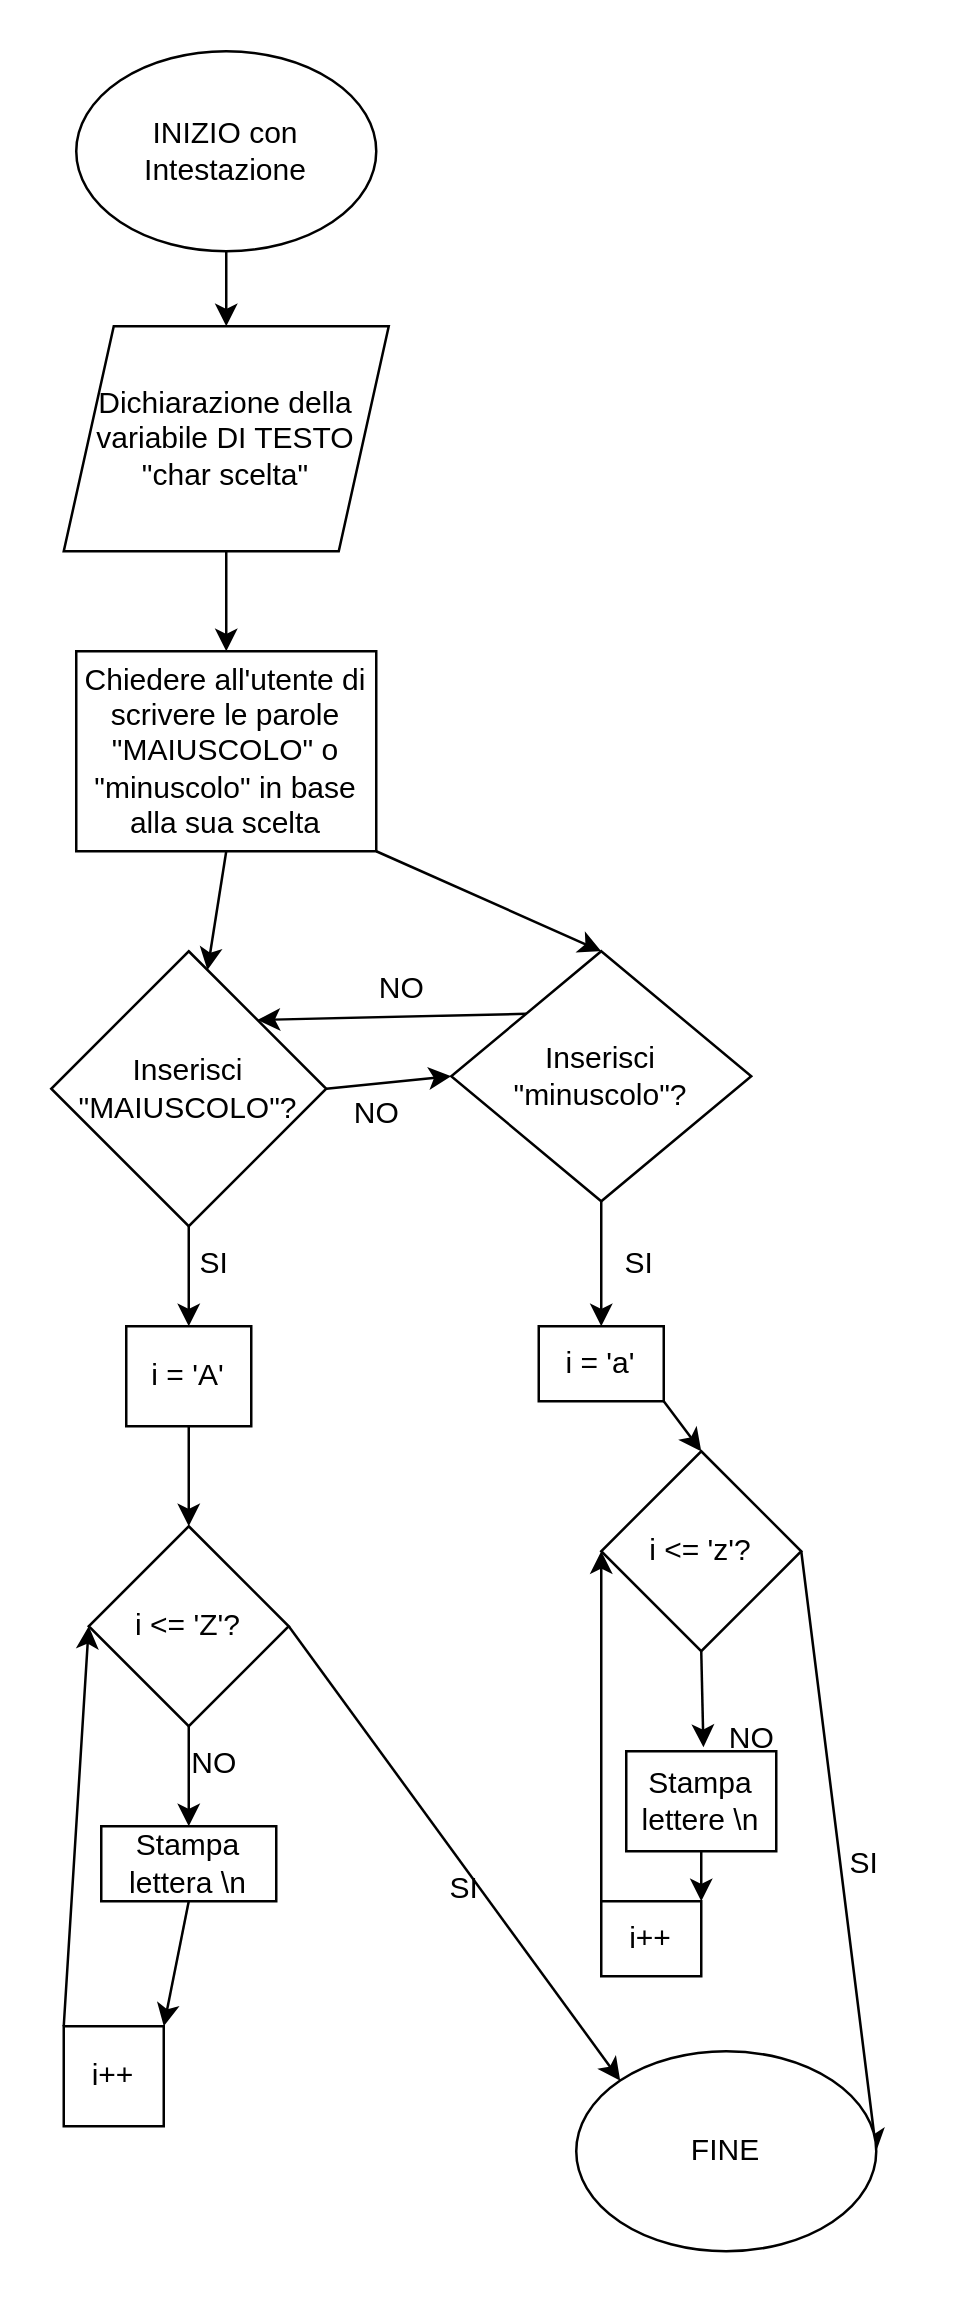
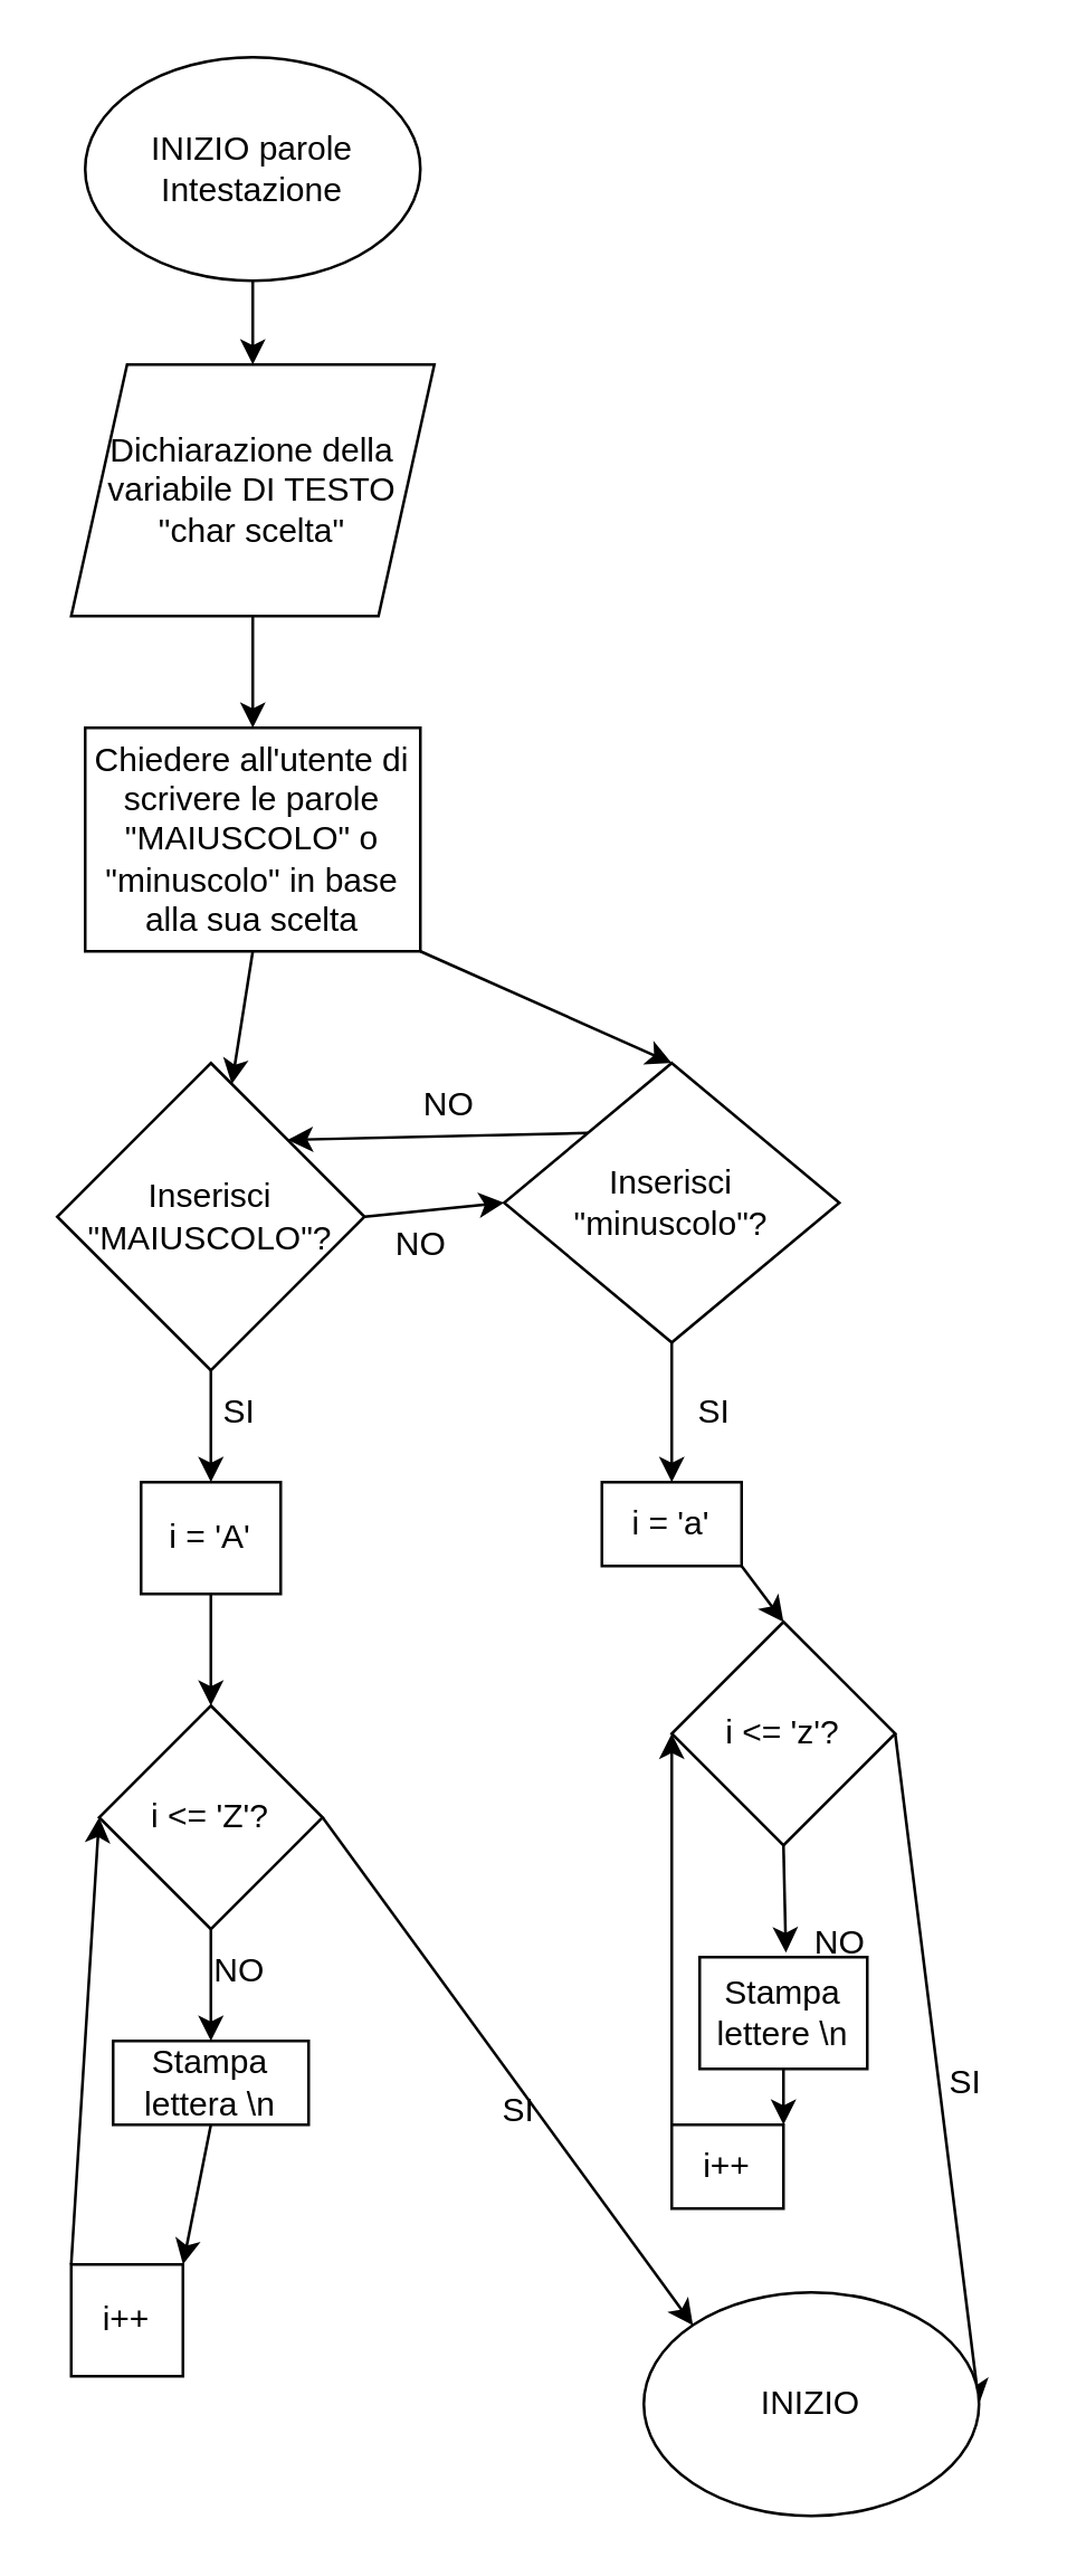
  <mxCell id="0" />
  <mxCell id="1" parent="0" />
  <mxCell id="2" style="edgeStyle=none;html=1;exitX=0.5;exitY=1;exitDx=0;exitDy=0;" edge="1" parent="1" source="3"><mxGeometry relative="1" as="geometry"><mxPoint x="90" y="130" as="targetPoint" /></mxGeometry></mxCell>
- <mxCell id="3" value="INIZIO con Intestazione" style="ellipse;whiteSpace=wrap;html=1;" vertex="1" parent="1"><mxGeometry x="30" y="20" width="120" height="80" as="geometry" /></mxCell>
+ <mxCell id="3" value="INIZIO parole Intestazione" style="ellipse;whiteSpace=wrap;html=1;" vertex="1" parent="1"><mxGeometry x="30" y="20" width="120" height="80" as="geometry" /></mxCell>
  <mxCell id="4" style="edgeStyle=none;html=1;exitX=0.5;exitY=1;exitDx=0;exitDy=0;" edge="1" parent="1" source="5" target="8"><mxGeometry relative="1" as="geometry"><mxPoint x="90" y="250" as="targetPoint" /></mxGeometry></mxCell>
  <mxCell id="5" value="Dichiarazione della variabile DI TESTO &quot;char scelta&quot;" style="shape=parallelogram;perimeter=parallelogramPerimeter;whiteSpace=wrap;html=1;fixedSize=1;" vertex="1" parent="1"><mxGeometry x="25" y="130" width="130" height="90" as="geometry" /></mxCell>
  <mxCell id="6" style="edgeStyle=none;html=1;exitX=0.5;exitY=1;exitDx=0;exitDy=0;" edge="1" parent="1" source="8" target="11"><mxGeometry relative="1" as="geometry"><mxPoint x="90" y="380" as="targetPoint" /></mxGeometry></mxCell>
  <mxCell id="7" style="edgeStyle=none;html=1;exitX=1;exitY=1;exitDx=0;exitDy=0;entryX=0.5;entryY=0;entryDx=0;entryDy=0;" edge="1" parent="1" source="8" target="14"><mxGeometry relative="1" as="geometry" /></mxCell>
  <mxCell id="8" value="Chiedere all'utente di scrivere le parole &quot;MAIUSCOLO&quot; o &quot;minuscolo&quot; in base alla sua scelta" style="rounded=0;whiteSpace=wrap;html=1;" vertex="1" parent="1"><mxGeometry x="30" y="260" width="120" height="80" as="geometry" /></mxCell>
  <mxCell id="9" style="edgeStyle=none;html=1;exitX=0.5;exitY=1;exitDx=0;exitDy=0;" edge="1" parent="1" source="11"><mxGeometry relative="1" as="geometry"><mxPoint x="75" y="530" as="targetPoint" /></mxGeometry></mxCell>
  <mxCell id="10" style="edgeStyle=none;html=1;exitX=1;exitY=0.5;exitDx=0;exitDy=0;entryX=0;entryY=0.5;entryDx=0;entryDy=0;" edge="1" parent="1" source="11" target="14"><mxGeometry relative="1" as="geometry" /></mxCell>
  <mxCell id="11" value="Inserisci &quot;MAIUSCOLO&quot;?" style="rhombus;whiteSpace=wrap;html=1;" vertex="1" parent="1"><mxGeometry x="20" y="380" width="110" height="110" as="geometry" /></mxCell>
  <mxCell id="12" style="edgeStyle=none;html=1;exitX=0;exitY=0;exitDx=0;exitDy=0;entryX=1;entryY=0;entryDx=0;entryDy=0;" edge="1" parent="1" source="14" target="11"><mxGeometry relative="1" as="geometry" /></mxCell>
  <mxCell id="13" style="edgeStyle=none;html=1;exitX=0.5;exitY=1;exitDx=0;exitDy=0;" edge="1" parent="1" source="14"><mxGeometry relative="1" as="geometry"><mxPoint x="240" y="530" as="targetPoint" /></mxGeometry></mxCell>
  <mxCell id="14" value="Inserisci &lt;br&gt;&quot;minuscolo&quot;?" style="rhombus;whiteSpace=wrap;html=1;" vertex="1" parent="1"><mxGeometry x="180" y="380" width="120" height="100" as="geometry" /></mxCell>
  <mxCell id="15" value="NO" style="text;html=1;align=center;verticalAlign=middle;resizable=0;points=[];autosize=1;strokeColor=none;fillColor=none;" vertex="1" parent="1"><mxGeometry x="140" y="380" width="40" height="30" as="geometry" /></mxCell>
  <mxCell id="16" value="NO" style="text;html=1;align=center;verticalAlign=middle;resizable=0;points=[];autosize=1;strokeColor=none;fillColor=none;" vertex="1" parent="1"><mxGeometry x="130" y="430" width="40" height="30" as="geometry" /></mxCell>
  <mxCell id="17" value="SI" style="text;html=1;align=center;verticalAlign=middle;resizable=0;points=[];autosize=1;strokeColor=none;fillColor=none;" vertex="1" parent="1"><mxGeometry x="240" y="490" width="30" height="30" as="geometry" /></mxCell>
  <mxCell id="18" value="SI" style="text;html=1;align=center;verticalAlign=middle;resizable=0;points=[];autosize=1;strokeColor=none;fillColor=none;" vertex="1" parent="1"><mxGeometry x="70" y="490" width="30" height="30" as="geometry" /></mxCell>
  <mxCell id="19" style="edgeStyle=none;html=1;exitX=0.5;exitY=1;exitDx=0;exitDy=0;" edge="1" parent="1" source="20"><mxGeometry relative="1" as="geometry"><mxPoint x="75" y="610" as="targetPoint" /></mxGeometry></mxCell>
  <mxCell id="20" value="i = 'A'" style="rounded=0;whiteSpace=wrap;html=1;" vertex="1" parent="1"><mxGeometry x="50" y="530" width="50" height="40" as="geometry" /></mxCell>
  <mxCell id="21" style="edgeStyle=none;html=1;exitX=0.5;exitY=1;exitDx=0;exitDy=0;" edge="1" parent="1" source="23"><mxGeometry relative="1" as="geometry"><mxPoint x="75" y="730" as="targetPoint" /></mxGeometry></mxCell>
  <mxCell id="22" style="edgeStyle=none;html=1;exitX=1;exitY=0.5;exitDx=0;exitDy=0;entryX=0;entryY=0;entryDx=0;entryDy=0;" edge="1" parent="1" source="23" target="36"><mxGeometry relative="1" as="geometry"><mxPoint x="130" y="730" as="targetPoint" /></mxGeometry></mxCell>
  <mxCell id="23" value="i &amp;lt;= 'Z'?" style="rhombus;whiteSpace=wrap;html=1;" vertex="1" parent="1"><mxGeometry x="35" y="610" width="80" height="80" as="geometry" /></mxCell>
  <mxCell id="24" value="NO" style="text;html=1;align=center;verticalAlign=middle;resizable=0;points=[];autosize=1;strokeColor=none;fillColor=none;" vertex="1" parent="1"><mxGeometry x="65" y="690" width="40" height="30" as="geometry" /></mxCell>
  <mxCell id="25" style="edgeStyle=none;html=1;exitX=0;exitY=0;exitDx=0;exitDy=0;entryX=0;entryY=0.5;entryDx=0;entryDy=0;" edge="1" parent="1" source="26" target="23"><mxGeometry relative="1" as="geometry" /></mxCell>
  <mxCell id="26" value="i++" style="rounded=0;whiteSpace=wrap;html=1;" vertex="1" parent="1"><mxGeometry x="25" y="810" width="40" height="40" as="geometry" /></mxCell>
  <mxCell id="27" value="SI" style="text;html=1;align=center;verticalAlign=middle;resizable=0;points=[];autosize=1;strokeColor=none;fillColor=none;" vertex="1" parent="1"><mxGeometry x="170" y="740" width="30" height="30" as="geometry" /></mxCell>
  <mxCell id="28" style="edgeStyle=none;html=1;exitX=1;exitY=1;exitDx=0;exitDy=0;entryX=0.5;entryY=0;entryDx=0;entryDy=0;" edge="1" parent="1" source="29" target="32"><mxGeometry relative="1" as="geometry" /></mxCell>
  <mxCell id="29" value="i = 'a'" style="rounded=0;whiteSpace=wrap;html=1;" vertex="1" parent="1"><mxGeometry x="215" y="530" width="50" height="30" as="geometry" /></mxCell>
  <mxCell id="30" style="edgeStyle=none;html=1;exitX=0.5;exitY=1;exitDx=0;exitDy=0;entryX=0.022;entryY=0.612;entryDx=0;entryDy=0;entryPerimeter=0;" edge="1" parent="1" source="32" target="35"><mxGeometry relative="1" as="geometry" /></mxCell>
  <mxCell id="31" style="edgeStyle=none;html=1;exitX=1;exitY=0.5;exitDx=0;exitDy=0;entryX=1;entryY=0.5;entryDx=0;entryDy=0;" edge="1" parent="1" source="32" target="36"><mxGeometry relative="1" as="geometry" /></mxCell>
  <mxCell id="32" value="i &amp;lt;= 'z'?" style="rhombus;whiteSpace=wrap;html=1;" vertex="1" parent="1"><mxGeometry x="240" y="580" width="80" height="80" as="geometry" /></mxCell>
  <mxCell id="33" style="edgeStyle=none;html=1;exitX=0;exitY=0;exitDx=0;exitDy=0;entryX=0;entryY=0.5;entryDx=0;entryDy=0;" edge="1" parent="1" source="34" target="32"><mxGeometry relative="1" as="geometry" /></mxCell>
  <mxCell id="34" value="i++" style="rounded=0;whiteSpace=wrap;html=1;" vertex="1" parent="1"><mxGeometry x="240" y="760" width="40" height="30" as="geometry" /></mxCell>
  <mxCell id="35" value="NO" style="text;html=1;align=center;verticalAlign=middle;resizable=0;points=[];autosize=1;strokeColor=none;fillColor=none;" vertex="1" parent="1"><mxGeometry x="280" y="680" width="40" height="30" as="geometry" /></mxCell>
- <mxCell id="36" value="FINE" style="ellipse;whiteSpace=wrap;html=1;" vertex="1" parent="1"><mxGeometry x="230" y="820" width="120" height="80" as="geometry" /></mxCell>
+ <mxCell id="36" value="INIZIO" style="ellipse;whiteSpace=wrap;html=1;" vertex="1" parent="1"><mxGeometry x="230" y="820" width="120" height="80" as="geometry" /></mxCell>
  <mxCell id="37" style="edgeStyle=none;html=1;exitX=0.5;exitY=1;exitDx=0;exitDy=0;entryX=1;entryY=0;entryDx=0;entryDy=0;" edge="1" parent="1" source="38" target="26"><mxGeometry relative="1" as="geometry" /></mxCell>
  <mxCell id="38" value="Stampa lettera \n" style="rounded=0;whiteSpace=wrap;html=1;" vertex="1" parent="1"><mxGeometry x="40" y="730" width="70" height="30" as="geometry" /></mxCell>
  <mxCell id="39" style="edgeStyle=none;html=1;exitX=0.5;exitY=1;exitDx=0;exitDy=0;entryX=1;entryY=0;entryDx=0;entryDy=0;" edge="1" parent="1" source="40" target="34"><mxGeometry relative="1" as="geometry" /></mxCell>
  <mxCell id="40" value="Stampa lettere \n" style="rounded=0;whiteSpace=wrap;html=1;" vertex="1" parent="1"><mxGeometry x="250" y="700" width="60" height="40" as="geometry" /></mxCell>
  <mxCell id="41" value="SI" style="text;html=1;align=center;verticalAlign=middle;resizable=0;points=[];autosize=1;strokeColor=none;fillColor=none;" vertex="1" parent="1"><mxGeometry x="330" y="730" width="30" height="30" as="geometry" /></mxCell>
